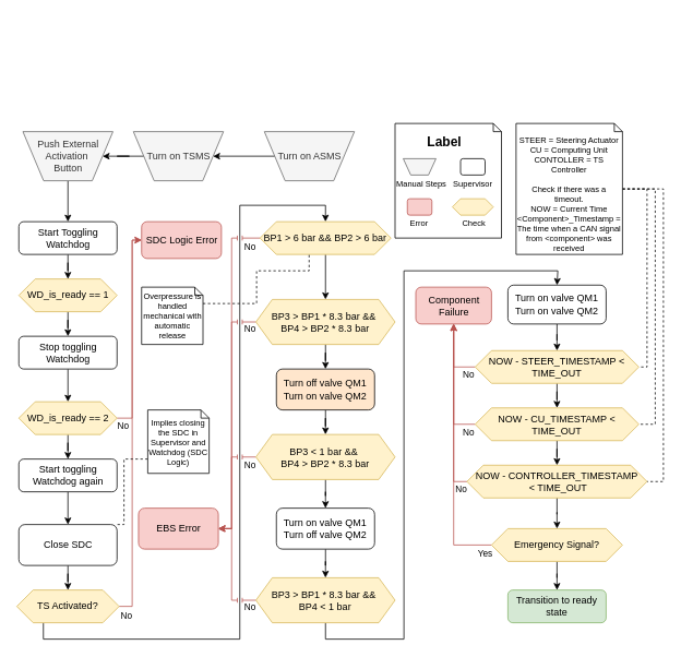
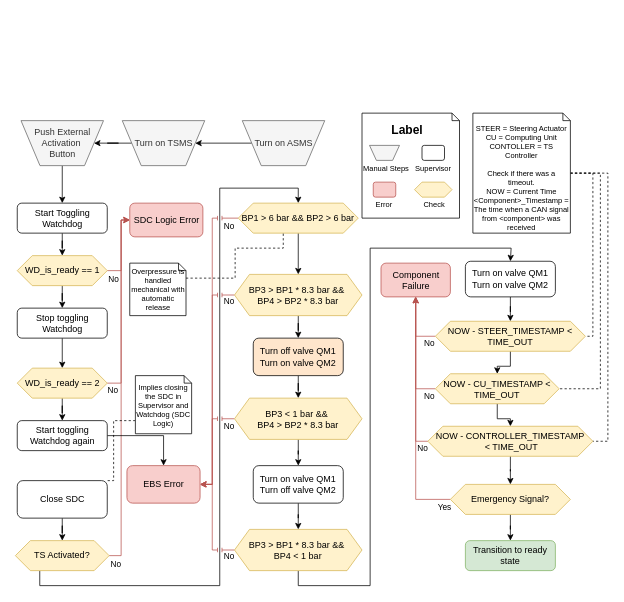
  <mxCell id="0" />
  <mxCell id="1" parent="0" />
  <mxCell id="2" style="edgeStyle=orthogonalEdgeStyle;rounded=0;orthogonalLoop=1;jettySize=auto;html=1;" parent="1" edge="1"><mxGeometry relative="1" as="geometry"><mxPoint x="551" y="20" as="sourcePoint" /></mxGeometry></mxCell>
  <mxCell id="3" style="edgeStyle=orthogonalEdgeStyle;rounded=0;orthogonalLoop=1;jettySize=auto;html=1;" parent="1" edge="1"><mxGeometry relative="1" as="geometry"><mxPoint x="551" y="80" as="sourcePoint" /></mxGeometry></mxCell>
  <mxCell id="4" style="edgeStyle=orthogonalEdgeStyle;rounded=0;orthogonalLoop=1;jettySize=auto;html=1;" parent="1" edge="1"><mxGeometry relative="1" as="geometry"><mxPoint x="551" y="235" as="sourcePoint" /></mxGeometry></mxCell>
  <mxCell id="5" value="&lt;div style=&quot;text-align: center;&quot;&gt;&lt;b&gt;&lt;font style=&quot;font-size: 16px;&quot;&gt;Label&lt;/font&gt;&lt;/b&gt;&lt;/div&gt;&lt;b&gt;&lt;div&gt;&lt;b&gt;&lt;br&gt;&lt;/b&gt;&lt;/div&gt;&lt;div&gt;&lt;b&gt;&lt;br&gt;&lt;/b&gt;&lt;/div&gt;&lt;div&gt;&lt;br&gt;&lt;/div&gt;&lt;/b&gt;Manual Steps&amp;nbsp; &amp;nbsp;Supervisor&lt;div&gt;&lt;br&gt;&lt;/div&gt;&lt;div&gt;&lt;br&gt;&lt;/div&gt;&lt;div&gt;&lt;br&gt;&lt;/div&gt;&lt;div&gt;&amp;nbsp; &amp;nbsp; &amp;nbsp; Error&amp;nbsp; &amp;nbsp; &amp;nbsp; &amp;nbsp; &amp;nbsp; &amp;nbsp; &amp;nbsp; &amp;nbsp;Check&lt;/div&gt;" style="shape=note;size=10;whiteSpace=wrap;html=1;fontSize=10;align=left;" parent="1" vertex="1"><mxGeometry x="482.17" y="150" width="130" height="140" as="geometry" /></mxCell>
  <mxCell id="6" value="" style="verticalLabelPosition=middle;verticalAlign=middle;html=1;shape=trapezoid;perimeter=trapezoidPerimeter;whiteSpace=wrap;size=0.23;arcSize=10;flipV=1;labelPosition=center;align=center;fillColor=#f5f5f5;fontColor=#333333;strokeColor=#666666;" parent="1" vertex="1"><mxGeometry x="492.17" y="193" width="40" height="20" as="geometry" /></mxCell>
  <mxCell id="7" value="" style="rounded=1;whiteSpace=wrap;html=1;fontSize=12;glass=0;strokeWidth=1;shadow=0;" parent="1" vertex="1"><mxGeometry x="562.17" y="193" width="30" height="20" as="geometry" /></mxCell>
  <mxCell id="8" value="" style="shape=hexagon;perimeter=hexagonPerimeter2;whiteSpace=wrap;html=1;fixedSize=1;fillColor=#fff2cc;strokeColor=#d6b656;size=10;" parent="1" vertex="1"><mxGeometry x="552.17" y="242" width="50" height="20" as="geometry" /></mxCell>
  <mxCell id="9" value="" style="rounded=1;whiteSpace=wrap;html=1;fillColor=#f8cecc;strokeColor=#b85450;" parent="1" vertex="1"><mxGeometry x="497.17" y="242" width="30" height="20" as="geometry" /></mxCell>
  <mxCell id="10" style="edgeStyle=orthogonalEdgeStyle;rounded=0;orthogonalLoop=1;jettySize=auto;html=1;entryX=0;entryY=0.5;entryDx=0;entryDy=0;fillColor=#f8cecc;strokeColor=#b85450;" parent="1" source="13" target="71" edge="1"><mxGeometry relative="1" as="geometry"><Array as="points"><mxPoint x="161" y="740" /><mxPoint x="161" y="293" /></Array></mxGeometry></mxCell>
  <mxCell id="11" value="No" style="edgeLabel;html=1;align=center;verticalAlign=middle;resizable=0;points=[];" parent="10" vertex="1" connectable="0"><mxGeometry x="-0.965" y="1" relative="1" as="geometry"><mxPoint y="11" as="offset" /></mxGeometry></mxCell>
  <mxCell id="12" style="edgeStyle=orthogonalEdgeStyle;rounded=0;orthogonalLoop=1;jettySize=auto;html=1;entryX=0.5;entryY=0;entryDx=0;entryDy=0;" parent="1" source="13" target="39" edge="1"><mxGeometry relative="1" as="geometry"><Array as="points"><mxPoint x="52.5" y="780" /><mxPoint x="292.5" y="780" /><mxPoint x="292.5" y="250" /><mxPoint x="397.5" y="250" /></Array></mxGeometry></mxCell>
  <mxCell id="13" value="TS Activated?" style="shape=hexagon;perimeter=hexagonPerimeter2;whiteSpace=wrap;html=1;fixedSize=1;fillColor=#fff2cc;strokeColor=#d6b656;" parent="1" vertex="1"><mxGeometry x="20" y="720" width="125" height="40" as="geometry" /></mxCell>
  <mxCell id="14" style="edgeStyle=orthogonalEdgeStyle;rounded=0;orthogonalLoop=1;jettySize=auto;html=1;" parent="1" source="15" target="13" edge="1"><mxGeometry relative="1" as="geometry" /></mxCell>
  <mxCell id="15" value="Close SDC" style="rounded=1;whiteSpace=wrap;html=1;" parent="1" vertex="1"><mxGeometry x="22.5" y="640" width="120" height="50" as="geometry" /></mxCell>
  <mxCell id="16" style="edgeStyle=orthogonalEdgeStyle;rounded=0;orthogonalLoop=1;jettySize=auto;html=1;" parent="1" source="17" target="29" edge="1"><mxGeometry relative="1" as="geometry"><mxPoint x="82.5" y="340" as="targetPoint" /></mxGeometry></mxCell>
  <mxCell id="17" value="Start Toggling Watchdog" style="rounded=1;whiteSpace=wrap;html=1;fontSize=12;glass=0;strokeWidth=1;shadow=0;" parent="1" vertex="1"><mxGeometry x="22.5" y="270" width="120" height="40" as="geometry" /></mxCell>
  <mxCell id="18" style="edgeStyle=orthogonalEdgeStyle;rounded=0;orthogonalLoop=1;jettySize=auto;html=1;" parent="1" source="29" target="20" edge="1"><mxGeometry relative="1" as="geometry"><mxPoint x="82.5" y="380" as="sourcePoint" /></mxGeometry></mxCell>
  <mxCell id="19" style="edgeStyle=orthogonalEdgeStyle;rounded=0;orthogonalLoop=1;jettySize=auto;html=1;" parent="1" source="20" target="24" edge="1"><mxGeometry relative="1" as="geometry"><mxPoint x="82.5" y="480" as="targetPoint" /></mxGeometry></mxCell>
  <mxCell id="20" value="Stop toggling Watchdog" style="rounded=1;whiteSpace=wrap;html=1;" parent="1" vertex="1"><mxGeometry x="22.5" y="410" width="120" height="40" as="geometry" /></mxCell>
  <mxCell id="21" style="edgeStyle=orthogonalEdgeStyle;rounded=0;orthogonalLoop=1;jettySize=auto;html=1;" parent="1" source="24" target="26" edge="1"><mxGeometry relative="1" as="geometry" /></mxCell>
  <mxCell id="22" style="edgeStyle=orthogonalEdgeStyle;rounded=0;orthogonalLoop=1;jettySize=auto;html=1;entryX=0;entryY=0.5;entryDx=0;entryDy=0;fillColor=#f8cecc;strokeColor=#b85450;" parent="1" source="24" target="71" edge="1"><mxGeometry relative="1" as="geometry"><Array as="points"><mxPoint x="161" y="510" /><mxPoint x="161" y="293" /></Array></mxGeometry></mxCell>
  <mxCell id="23" value="No" style="edgeLabel;html=1;align=center;verticalAlign=middle;resizable=0;points=[];" parent="22" vertex="1" connectable="0"><mxGeometry x="-0.942" relative="1" as="geometry"><mxPoint y="8" as="offset" /></mxGeometry></mxCell>
  <mxCell id="24" value="WD_is_ready == 2" style="shape=hexagon;perimeter=hexagonPerimeter2;whiteSpace=wrap;html=1;fixedSize=1;fillColor=#fff2cc;strokeColor=#d6b656;" parent="1" vertex="1"><mxGeometry x="22.5" y="490" width="120" height="40" as="geometry" /></mxCell>
- <mxCell id="25" style="edgeStyle=orthogonalEdgeStyle;rounded=0;orthogonalLoop=1;jettySize=auto;html=1;" parent="1" source="26" target="15" edge="1"><mxGeometry relative="1" as="geometry" /></mxCell>
+ <mxCell id="25" style="edgeStyle=orthogonalEdgeStyle;rounded=0;orthogonalLoop=1;jettySize=auto;html=1;" parent="1" source="26" target="70" edge="1"><mxGeometry relative="1" as="geometry" /></mxCell>
  <mxCell id="26" value="Start toggling Watchdog again" style="rounded=1;whiteSpace=wrap;html=1;fontSize=12;glass=0;strokeWidth=1;shadow=0;" parent="1" vertex="1"><mxGeometry x="22.5" y="560" width="120" height="40" as="geometry" /></mxCell>
+ <mxCell id="27" style="edgeStyle=orthogonalEdgeStyle;rounded=0;orthogonalLoop=1;jettySize=auto;html=1;entryX=0;entryY=0.5;entryDx=0;entryDy=0;fillColor=#f8cecc;strokeColor=#b85450;" parent="1" source="29" target="71" edge="1"><mxGeometry relative="1" as="geometry"><Array as="points"><mxPoint x="161" y="360" /><mxPoint x="161" y="293" /></Array></mxGeometry></mxCell>
+ <mxCell id="28" value="No" style="edgeLabel;html=1;align=center;verticalAlign=middle;resizable=0;points=[];" parent="27" vertex="1" connectable="0"><mxGeometry x="-0.839" relative="1" as="geometry"><mxPoint y="11" as="offset" /></mxGeometry></mxCell>
  <mxCell id="29" value="WD_is_ready == 1" style="shape=hexagon;perimeter=hexagonPerimeter2;whiteSpace=wrap;html=1;fixedSize=1;fillColor=#fff2cc;strokeColor=#d6b656;" parent="1" vertex="1"><mxGeometry x="22.5" y="340" width="120" height="40" as="geometry" /></mxCell>
  <mxCell id="30" style="edgeStyle=orthogonalEdgeStyle;rounded=0;orthogonalLoop=1;jettySize=auto;html=1;" parent="1" source="31" target="17" edge="1"><mxGeometry relative="1" as="geometry" /></mxCell>
  <mxCell id="31" value="Push External Activation&amp;nbsp;&lt;div&gt;Button&lt;/div&gt;" style="verticalLabelPosition=middle;verticalAlign=middle;html=1;shape=trapezoid;perimeter=trapezoidPerimeter;whiteSpace=wrap;size=0.23;arcSize=10;flipV=1;labelPosition=center;align=center;fillColor=#f5f5f5;fontColor=#333333;strokeColor=#666666;" parent="1" vertex="1"><mxGeometry x="27.5" y="160" width="110" height="60" as="geometry" /></mxCell>
  <mxCell id="32" style="edgeStyle=orthogonalEdgeStyle;rounded=0;orthogonalLoop=1;jettySize=auto;html=1;" parent="1" source="33" target="35" edge="1"><mxGeometry relative="1" as="geometry" /></mxCell>
  <mxCell id="33" value="Turn on ASMS" style="verticalLabelPosition=middle;verticalAlign=middle;html=1;shape=trapezoid;perimeter=trapezoidPerimeter;whiteSpace=wrap;size=0.23;arcSize=10;flipV=1;labelPosition=center;align=center;fillColor=#f5f5f5;fontColor=#333333;strokeColor=#666666;" parent="1" vertex="1"><mxGeometry x="322.5" y="160" width="110" height="60" as="geometry" /></mxCell>
  <mxCell id="34" style="edgeStyle=orthogonalEdgeStyle;rounded=0;orthogonalLoop=1;jettySize=auto;html=1;entryX=1;entryY=0.5;entryDx=0;entryDy=0;" parent="1" source="35" target="31" edge="1"><mxGeometry relative="1" as="geometry" /></mxCell>
  <mxCell id="35" value="Turn on TSMS" style="verticalLabelPosition=middle;verticalAlign=middle;html=1;shape=trapezoid;perimeter=trapezoidPerimeter;whiteSpace=wrap;size=0.23;arcSize=10;flipV=1;labelPosition=center;align=center;fillColor=#f5f5f5;fontColor=#333333;strokeColor=#666666;" parent="1" vertex="1"><mxGeometry x="162.5" y="160" width="110" height="60" as="geometry" /></mxCell>
  <mxCell id="36" style="edgeStyle=orthogonalEdgeStyle;rounded=0;orthogonalLoop=1;jettySize=auto;html=1;entryX=0.5;entryY=0;entryDx=0;entryDy=0;" parent="1" source="39" target="43" edge="1"><mxGeometry relative="1" as="geometry"><mxPoint x="397.17" y="340" as="targetPoint" /><mxPoint x="397.17" y="310" as="sourcePoint" /></mxGeometry></mxCell>
  <mxCell id="37" style="edgeStyle=orthogonalEdgeStyle;rounded=0;orthogonalLoop=1;jettySize=auto;html=1;entryX=1;entryY=0.5;entryDx=0;entryDy=0;fillColor=#f8cecc;strokeColor=#b85450;jumpStyle=line;" parent="1" source="39" target="70" edge="1"><mxGeometry relative="1" as="geometry"><Array as="points"><mxPoint x="282.5" y="290" /><mxPoint x="282.5" y="645" /></Array></mxGeometry></mxCell>
  <mxCell id="38" value="No" style="edgeLabel;html=1;align=center;verticalAlign=middle;resizable=0;points=[];" parent="37" vertex="1" connectable="0"><mxGeometry x="-0.936" y="-1" relative="1" as="geometry"><mxPoint y="11" as="offset" /></mxGeometry></mxCell>
  <mxCell id="39" value="BP1 &amp;gt; 6 bar &amp;amp;&amp;amp; BP2 &amp;gt; 6 bar" style="shape=hexagon;perimeter=hexagonPerimeter2;whiteSpace=wrap;html=1;fixedSize=1;fillColor=#fff2cc;strokeColor=#d6b656;" parent="1" vertex="1"><mxGeometry x="317.17" y="270" width="160" height="40" as="geometry" /></mxCell>
  <mxCell id="40" style="edgeStyle=orthogonalEdgeStyle;rounded=0;orthogonalLoop=1;jettySize=auto;html=1;entryX=1;entryY=0.5;entryDx=0;entryDy=0;fillColor=#f8cecc;strokeColor=#b85450;jumpStyle=line;" parent="1" source="43" target="70" edge="1"><mxGeometry relative="1" as="geometry"><Array as="points"><mxPoint x="282.5" y="393" /><mxPoint x="282.5" y="645" /></Array></mxGeometry></mxCell>
  <mxCell id="41" value="No" style="edgeLabel;html=1;align=center;verticalAlign=middle;resizable=0;points=[];" parent="40" vertex="1" connectable="0"><mxGeometry x="-0.946" relative="1" as="geometry"><mxPoint y="8" as="offset" /></mxGeometry></mxCell>
  <mxCell id="42" style="edgeStyle=orthogonalEdgeStyle;rounded=0;orthogonalLoop=1;jettySize=auto;html=1;entryX=0.5;entryY=0;entryDx=0;entryDy=0;" parent="1" source="43" target="45" edge="1"><mxGeometry relative="1" as="geometry" /></mxCell>
  <mxCell id="43" value="BP3 &amp;gt; BP1 * 8.3 bar &amp;amp;&amp;amp;&amp;nbsp;&lt;div&gt;BP4 &amp;gt; BP2 * 8.3 bar&lt;/div&gt;" style="shape=hexagon;perimeter=hexagonPerimeter2;whiteSpace=wrap;html=1;fixedSize=1;fillColor=#fff2cc;strokeColor=#d6b656;" parent="1" vertex="1"><mxGeometry x="312.17" y="365" width="170" height="55" as="geometry" /></mxCell>
  <mxCell id="44" style="edgeStyle=orthogonalEdgeStyle;rounded=0;orthogonalLoop=1;jettySize=auto;html=1;entryX=0.5;entryY=0;entryDx=0;entryDy=0;" parent="1" source="45" target="53" edge="1"><mxGeometry relative="1" as="geometry" /></mxCell>
  <mxCell id="45" value="Turn off valve QM1&lt;div&gt;Turn on valve QM2&lt;/div&gt;" style="rounded=1;whiteSpace=wrap;html=1;fillColor=#ffe6cc;" parent="1" vertex="1"><mxGeometry x="337.17" y="450" width="120" height="50" as="geometry" /></mxCell>
  <mxCell id="46" style="edgeStyle=orthogonalEdgeStyle;rounded=0;orthogonalLoop=1;jettySize=auto;html=1;entryX=0.5;entryY=0;entryDx=0;entryDy=0;" parent="1" source="47" target="57" edge="1"><mxGeometry relative="1" as="geometry" /></mxCell>
  <mxCell id="47" value="Turn on valve QM1&lt;div&gt;Turn off valve QM2&lt;/div&gt;" style="rounded=1;whiteSpace=wrap;html=1;" parent="1" vertex="1"><mxGeometry x="337.17" y="620" width="120" height="50" as="geometry" /></mxCell>
  <mxCell id="48" style="edgeStyle=orthogonalEdgeStyle;rounded=0;orthogonalLoop=1;jettySize=auto;html=1;entryX=0.5;entryY=0;entryDx=0;entryDy=0;" parent="1" source="49" target="69" edge="1"><mxGeometry relative="1" as="geometry" /></mxCell>
  <mxCell id="49" value="Turn on valve QM1&lt;div&gt;Turn on valve QM2&lt;/div&gt;" style="rounded=1;whiteSpace=wrap;html=1;" parent="1" vertex="1"><mxGeometry x="620" y="347.5" width="120" height="47.5" as="geometry" /></mxCell>
  <mxCell id="50" style="edgeStyle=orthogonalEdgeStyle;rounded=0;orthogonalLoop=1;jettySize=auto;html=1;entryX=1;entryY=0.5;entryDx=0;entryDy=0;fillColor=#f8cecc;strokeColor=#b85450;jumpStyle=line;" parent="1" source="53" target="70" edge="1"><mxGeometry relative="1" as="geometry"><Array as="points"><mxPoint x="282.5" y="557" /><mxPoint x="282.5" y="645" /></Array></mxGeometry></mxCell>
  <mxCell id="51" value="No" style="edgeLabel;html=1;align=center;verticalAlign=middle;resizable=0;points=[];" parent="50" vertex="1" connectable="0"><mxGeometry x="-0.876" relative="1" as="geometry"><mxPoint y="10" as="offset" /></mxGeometry></mxCell>
  <mxCell id="52" style="edgeStyle=orthogonalEdgeStyle;rounded=0;orthogonalLoop=1;jettySize=auto;html=1;entryX=0.5;entryY=0;entryDx=0;entryDy=0;" parent="1" source="53" target="47" edge="1"><mxGeometry relative="1" as="geometry" /></mxCell>
  <mxCell id="53" value="BP3 &amp;lt; 1 bar &amp;amp;&amp;amp;&amp;nbsp;&lt;div&gt;BP4 &amp;gt; BP2 * 8.3 bar&lt;/div&gt;" style="shape=hexagon;perimeter=hexagonPerimeter2;whiteSpace=wrap;html=1;fixedSize=1;fillColor=#fff2cc;strokeColor=#d6b656;" parent="1" vertex="1"><mxGeometry x="312.17" y="530" width="170" height="55" as="geometry" /></mxCell>
  <mxCell id="54" style="edgeStyle=orthogonalEdgeStyle;rounded=0;orthogonalLoop=1;jettySize=auto;html=1;entryX=1;entryY=0.5;entryDx=0;entryDy=0;fillColor=#f8cecc;strokeColor=#b85450;jumpStyle=line;" parent="1" source="57" target="70" edge="1"><mxGeometry relative="1" as="geometry"><Array as="points"><mxPoint x="282.5" y="733" /><mxPoint x="282.5" y="645" /></Array></mxGeometry></mxCell>
  <mxCell id="55" value="No" style="edgeLabel;html=1;align=center;verticalAlign=middle;resizable=0;points=[];" parent="54" vertex="1" connectable="0"><mxGeometry x="-0.875" y="1" relative="1" as="geometry"><mxPoint y="7" as="offset" /></mxGeometry></mxCell>
  <mxCell id="56" style="edgeStyle=orthogonalEdgeStyle;rounded=0;orthogonalLoop=1;jettySize=auto;html=1;entryX=0.5;entryY=0;entryDx=0;entryDy=0;exitX=0.5;exitY=1;exitDx=0;exitDy=0;" parent="1" source="57" target="49" edge="1"><mxGeometry relative="1" as="geometry"><Array as="points"><mxPoint x="397" y="780" /><mxPoint x="493" y="780" /><mxPoint x="493" y="330" /><mxPoint x="681" y="330" /><mxPoint x="681" y="348" /></Array></mxGeometry></mxCell>
  <mxCell id="57" value="BP3 &amp;gt; BP1 * 8.3 bar &amp;amp;&amp;amp;&amp;nbsp;&lt;div&gt;BP4 &amp;lt; 1 bar&lt;/div&gt;" style="shape=hexagon;perimeter=hexagonPerimeter2;whiteSpace=wrap;html=1;fixedSize=1;fillColor=#fff2cc;strokeColor=#d6b656;" parent="1" vertex="1"><mxGeometry x="312.17" y="705" width="170" height="55" as="geometry" /></mxCell>
  <mxCell id="58" style="edgeStyle=orthogonalEdgeStyle;rounded=0;orthogonalLoop=1;jettySize=auto;html=1;" parent="1" source="61" target="65" edge="1"><mxGeometry relative="1" as="geometry"><mxPoint x="621.5" y="677.5" as="sourcePoint" /><mxPoint x="621.5" y="717.5" as="targetPoint" /></mxGeometry></mxCell>
  <mxCell id="59" style="edgeStyle=orthogonalEdgeStyle;rounded=0;orthogonalLoop=1;jettySize=auto;html=1;entryX=0.5;entryY=1;entryDx=0;entryDy=0;exitX=0;exitY=0.5;exitDx=0;exitDy=0;fillColor=#f8cecc;strokeColor=#b85450;" parent="1" source="61" target="72" edge="1"><mxGeometry relative="1" as="geometry"><Array as="points"><mxPoint x="554" y="518" /><mxPoint x="554" y="395" /></Array></mxGeometry></mxCell>
  <mxCell id="60" value="No" style="edgeLabel;html=1;align=center;verticalAlign=middle;resizable=0;points=[];" parent="59" vertex="1" connectable="0"><mxGeometry x="-0.834" relative="1" as="geometry"><mxPoint x="3" y="9" as="offset" /></mxGeometry></mxCell>
- <mxCell id="61" value="NOW - CU_TIMESTAMP &amp;lt; TIME_OUT" style="shape=hexagon;perimeter=hexagonPerimeter2;whiteSpace=wrap;html=1;fixedSize=1;fillColor=#fff2cc;strokeColor=#d6b656;" parent="1" vertex="1"><mxGeometry x="580" y="497.5" width="200" height="40" as="geometry" /></mxCell>
+ <mxCell id="61" value="NOW - CU_TIMESTAMP &amp;lt; TIME_OUT" style="shape=hexagon;perimeter=hexagonPerimeter2;whiteSpace=wrap;html=1;fixedSize=1;fillColor=#fff2cc;strokeColor=#d6b656;" parent="1" vertex="1"><mxGeometry x="580" y="497.5" width="165" height="40" as="geometry" /></mxCell>
  <mxCell id="62" style="edgeStyle=orthogonalEdgeStyle;rounded=0;orthogonalLoop=1;jettySize=auto;html=1;entryX=0.5;entryY=0;entryDx=0;entryDy=0;" parent="1" source="65" target="76" edge="1"><mxGeometry relative="1" as="geometry" /></mxCell>
  <mxCell id="63" style="edgeStyle=orthogonalEdgeStyle;rounded=0;orthogonalLoop=1;jettySize=auto;html=1;entryX=0.5;entryY=1;entryDx=0;entryDy=0;exitX=0;exitY=0.5;exitDx=0;exitDy=0;fillColor=#f8cecc;strokeColor=#b85450;" parent="1" source="65" target="72" edge="1"><mxGeometry relative="1" as="geometry"><Array as="points"><mxPoint x="554" y="588" /><mxPoint x="554" y="395" /></Array></mxGeometry></mxCell>
  <mxCell id="64" value="No" style="edgeLabel;html=1;align=center;verticalAlign=middle;resizable=0;points=[];" parent="63" vertex="1" connectable="0"><mxGeometry x="-0.927" relative="1" as="geometry"><mxPoint y="9" as="offset" /></mxGeometry></mxCell>
  <mxCell id="65" value="NOW - CONTROLLER_TIMESTAMP&lt;div&gt;&amp;nbsp;&amp;lt; TIME_OUT&lt;/div&gt;" style="shape=hexagon;perimeter=hexagonPerimeter2;whiteSpace=wrap;html=1;fixedSize=1;fillColor=#fff2cc;strokeColor=#d6b656;" parent="1" vertex="1"><mxGeometry x="570" y="567.5" width="220" height="40" as="geometry" /></mxCell>
  <mxCell id="66" style="edgeStyle=orthogonalEdgeStyle;rounded=0;orthogonalLoop=1;jettySize=auto;html=1;" parent="1" source="69" target="61" edge="1"><mxGeometry relative="1" as="geometry" /></mxCell>
  <mxCell id="67" style="edgeStyle=orthogonalEdgeStyle;rounded=0;orthogonalLoop=1;jettySize=auto;html=1;entryX=0.5;entryY=1;entryDx=0;entryDy=0;exitX=0;exitY=0.5;exitDx=0;exitDy=0;fillColor=#f8cecc;strokeColor=#b85450;" parent="1" source="69" target="72" edge="1"><mxGeometry relative="1" as="geometry"><Array as="points"><mxPoint x="554" y="448" /><mxPoint x="554" y="395" /></Array></mxGeometry></mxCell>
  <mxCell id="68" value="No" style="edgeLabel;html=1;align=center;verticalAlign=middle;resizable=0;points=[];" parent="67" vertex="1" connectable="0"><mxGeometry x="-0.771" y="1" relative="1" as="geometry"><mxPoint y="8" as="offset" /></mxGeometry></mxCell>
  <mxCell id="69" value="NOW - STEER_TIMESTAMP &amp;lt; TIME_OUT" style="shape=hexagon;perimeter=hexagonPerimeter2;whiteSpace=wrap;html=1;fixedSize=1;fillColor=#fff2cc;strokeColor=#d6b656;" parent="1" vertex="1"><mxGeometry x="580" y="427.5" width="200" height="40" as="geometry" /></mxCell>
  <mxCell id="70" value="EBS Error" style="rounded=1;whiteSpace=wrap;html=1;fillColor=#f8cecc;strokeColor=#b85450;" parent="1" vertex="1"><mxGeometry x="168.75" y="620" width="97.5" height="50" as="geometry" /></mxCell>
  <mxCell id="71" value="SDC Logic Error" style="rounded=1;whiteSpace=wrap;html=1;fillColor=#f8cecc;strokeColor=#b85450;" parent="1" vertex="1"><mxGeometry x="172.5" y="270" width="97.5" height="45" as="geometry" /></mxCell>
  <mxCell id="72" value="Component Failure" style="rounded=1;whiteSpace=wrap;html=1;fillColor=#f8cecc;strokeColor=#b85450;" parent="1" vertex="1"><mxGeometry x="507.5" y="350" width="92.5" height="45" as="geometry" /></mxCell>
  <mxCell id="73" style="edgeStyle=orthogonalEdgeStyle;rounded=0;orthogonalLoop=1;jettySize=auto;html=1;entryX=0.5;entryY=0;entryDx=0;entryDy=0;" parent="1" source="76" target="77" edge="1"><mxGeometry relative="1" as="geometry" /></mxCell>
  <mxCell id="74" style="edgeStyle=orthogonalEdgeStyle;rounded=0;orthogonalLoop=1;jettySize=auto;html=1;entryX=0.5;entryY=1;entryDx=0;entryDy=0;exitX=0;exitY=0.5;exitDx=0;exitDy=0;fillColor=#f8cecc;strokeColor=#b85450;" parent="1" source="76" target="72" edge="1"><mxGeometry relative="1" as="geometry"><Array as="points"><mxPoint x="554" y="665" /><mxPoint x="554" y="395" /></Array></mxGeometry></mxCell>
  <mxCell id="75" value="Yes" style="edgeLabel;html=1;align=center;verticalAlign=middle;resizable=0;points=[];" parent="74" vertex="1" connectable="0"><mxGeometry x="-0.878" y="2" relative="1" as="geometry"><mxPoint x="10" y="8" as="offset" /></mxGeometry></mxCell>
  <mxCell id="76" value="Emergency Signal?" style="shape=hexagon;perimeter=hexagonPerimeter2;whiteSpace=wrap;html=1;fixedSize=1;fillColor=#fff2cc;strokeColor=#d6b656;" parent="1" vertex="1"><mxGeometry x="600" y="645" width="160" height="40" as="geometry" /></mxCell>
  <mxCell id="77" value="Transition to ready state" style="rounded=1;whiteSpace=wrap;html=1;fillColor=#d5e8d4;strokeColor=#82b366;" parent="1" vertex="1"><mxGeometry x="620" y="720" width="120" height="40" as="geometry" /></mxCell>
  <mxCell id="78" style="edgeStyle=orthogonalEdgeStyle;rounded=0;orthogonalLoop=1;jettySize=auto;html=1;entryX=1;entryY=0.5;entryDx=0;entryDy=0;exitX=0.998;exitY=0.5;exitDx=0;exitDy=0;exitPerimeter=0;endArrow=none;endFill=0;dashed=1;" parent="1" source="81" target="69" edge="1"><mxGeometry relative="1" as="geometry"><Array as="points"><mxPoint x="790" y="230" /><mxPoint x="790" y="448" /></Array></mxGeometry></mxCell>
  <mxCell id="79" style="edgeStyle=orthogonalEdgeStyle;rounded=0;orthogonalLoop=1;jettySize=auto;html=1;entryX=1;entryY=0.5;entryDx=0;entryDy=0;exitX=1.002;exitY=0.5;exitDx=0;exitDy=0;exitPerimeter=0;endArrow=none;endFill=0;dashed=1;" parent="1" source="81" target="61" edge="1"><mxGeometry relative="1" as="geometry"><Array as="points"><mxPoint x="800" y="230" /><mxPoint x="800" y="518" /></Array></mxGeometry></mxCell>
  <mxCell id="80" style="edgeStyle=orthogonalEdgeStyle;rounded=0;orthogonalLoop=1;jettySize=auto;html=1;entryX=1;entryY=0.5;entryDx=0;entryDy=0;exitX=1.002;exitY=0.5;exitDx=0;exitDy=0;exitPerimeter=0;endArrow=none;endFill=0;dashed=1;" parent="1" source="81" target="65" edge="1"><mxGeometry relative="1" as="geometry"><Array as="points"><mxPoint x="810" y="230" /><mxPoint x="810" y="588" /></Array></mxGeometry></mxCell>
  <mxCell id="81" value="&lt;div&gt;&lt;br&gt;&lt;/div&gt;&lt;div&gt;&lt;div&gt;&lt;div&gt;&lt;span style=&quot;background-color: initial;&quot;&gt;STEER = Steering Actuator&lt;/span&gt;&lt;/div&gt;&lt;div&gt;CU = Computing Unit&lt;/div&gt;&lt;div&gt;CONTOLLER = TS Controller&lt;/div&gt;&lt;div&gt;&lt;br&gt;&lt;/div&gt;&lt;/div&gt;&lt;div&gt;Check if there was a timeout.&lt;br&gt;&lt;/div&gt;&lt;div&gt;NOW = Current Time&lt;/div&gt;&lt;div&gt;&amp;lt;Component&amp;gt;_Timestamp = The time when a CAN signal from &amp;lt;component&amp;gt; was received&lt;/div&gt;&lt;/div&gt;" style="shape=note;size=10;whiteSpace=wrap;html=1;fontSize=10;" parent="1" vertex="1"><mxGeometry x="630" y="150" width="130" height="160" as="geometry" /></mxCell>
  <mxCell id="82" style="edgeStyle=orthogonalEdgeStyle;rounded=0;orthogonalLoop=1;jettySize=auto;html=1;entryX=0.375;entryY=1;entryDx=0;entryDy=0;dashed=1;endArrow=none;endFill=0;" parent="1" source="83" target="39" edge="1"><mxGeometry relative="1" as="geometry"><Array as="points"><mxPoint x="313" y="370" /><mxPoint x="313" y="330" /><mxPoint x="377" y="330" /></Array></mxGeometry></mxCell>
  <mxCell id="83" value="Overpressure is handled mechanical with automatic release" style="shape=note;size=10;whiteSpace=wrap;html=1;fontSize=10;" parent="1" vertex="1"><mxGeometry x="172.5" y="350" width="75" height="70" as="geometry" /></mxCell>
  <mxCell id="84" style="edgeStyle=orthogonalEdgeStyle;rounded=0;orthogonalLoop=1;jettySize=auto;html=1;entryX=1;entryY=0;entryDx=0;entryDy=0;dashed=1;endArrow=none;endFill=0;" parent="1" source="85" target="15" edge="1"><mxGeometry relative="1" as="geometry"><Array as="points"><mxPoint x="151" y="560" /><mxPoint x="151" y="640" /></Array></mxGeometry></mxCell>
  <mxCell id="85" value="Implies closing the SDC in Supervisor and Watchdog (SDC Logic)" style="shape=note;size=10;whiteSpace=wrap;html=1;fontSize=10;" parent="1" vertex="1"><mxGeometry x="180" y="500" width="75" height="77.5" as="geometry" /></mxCell>
